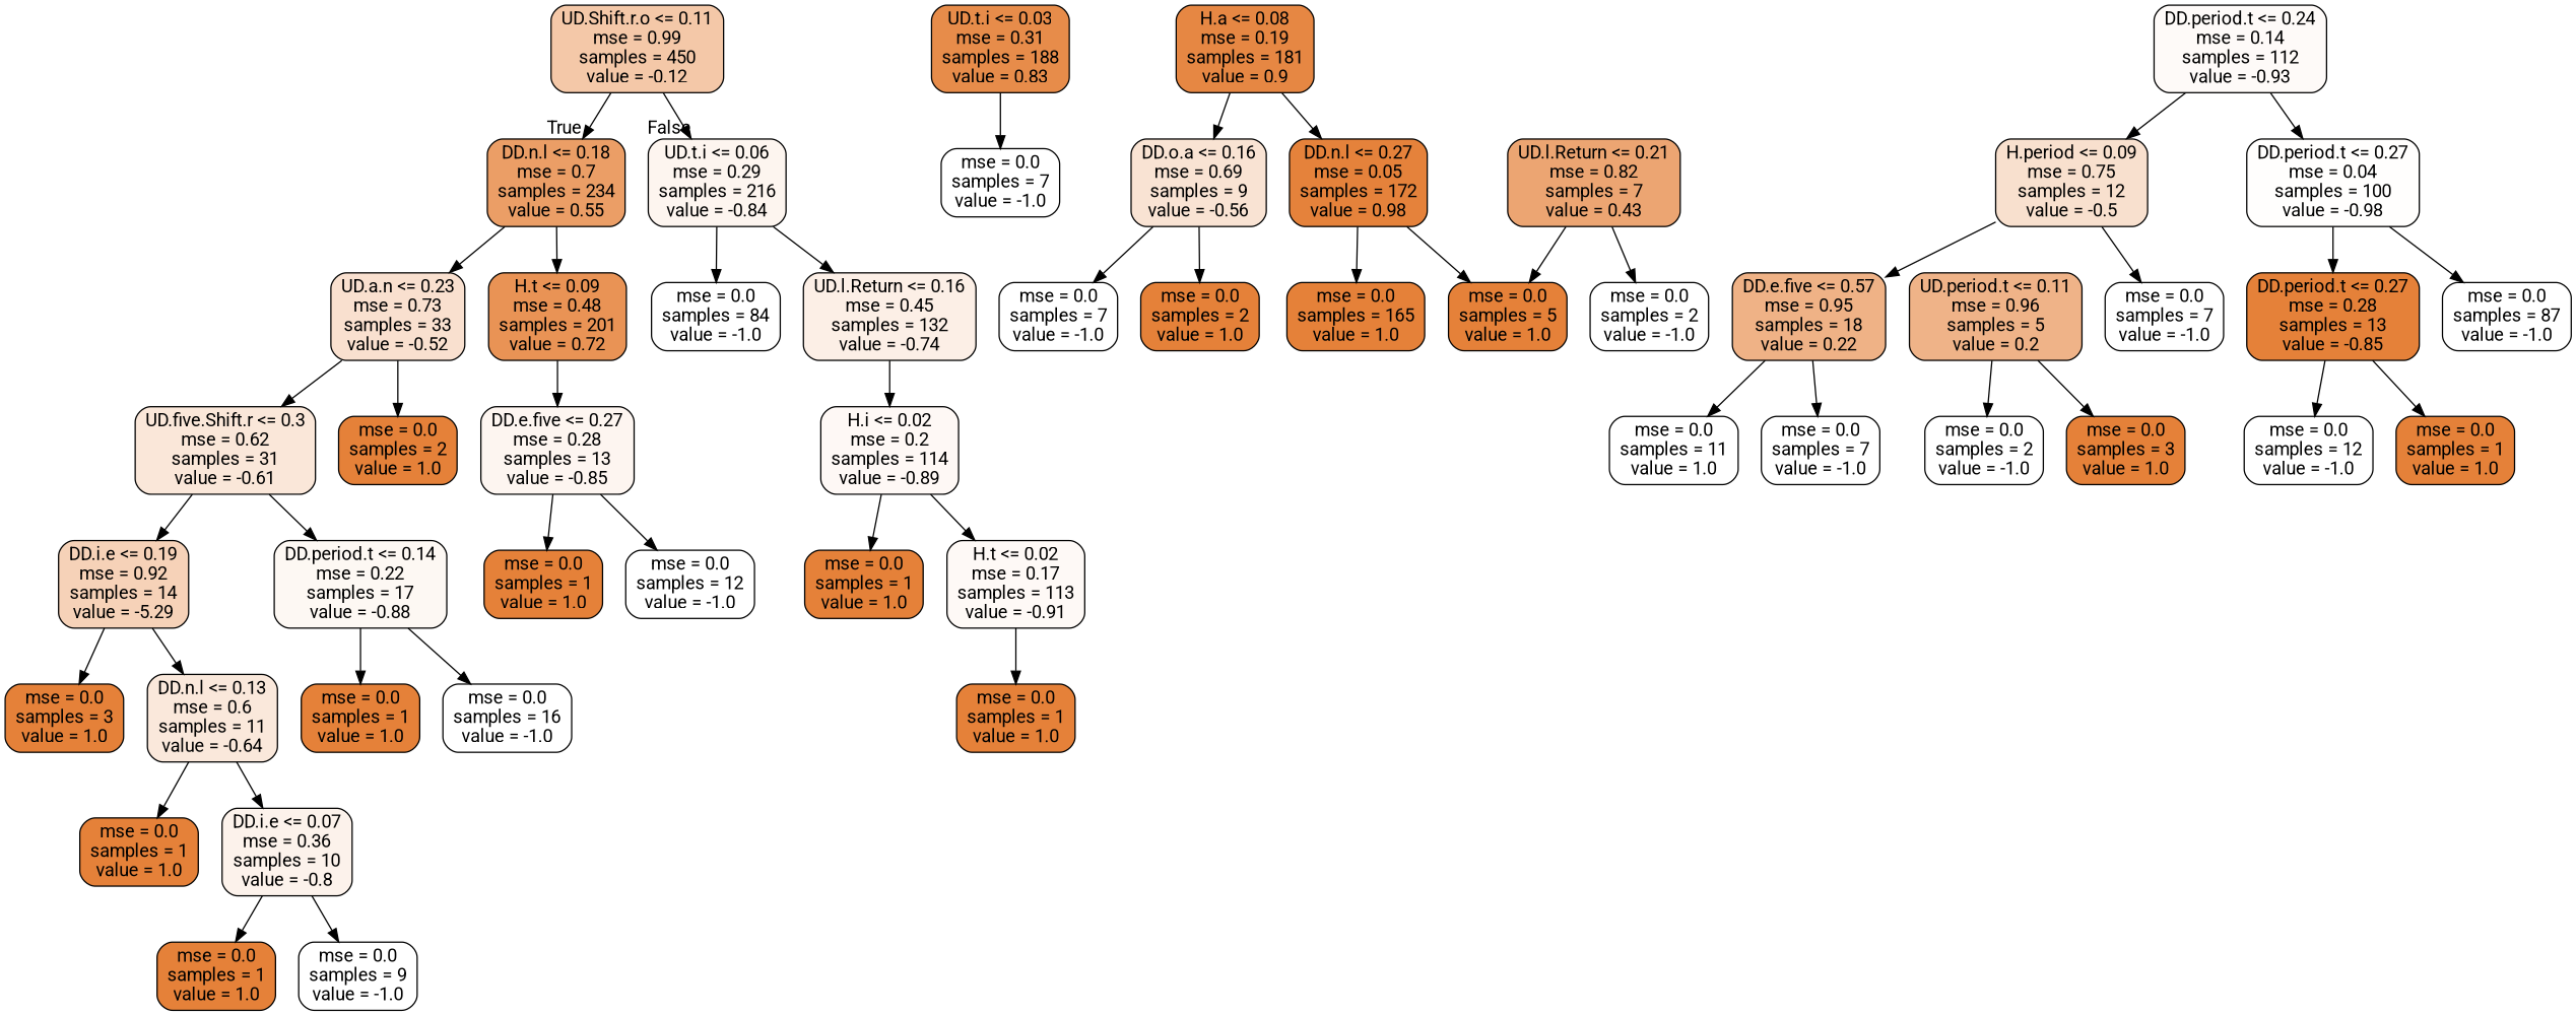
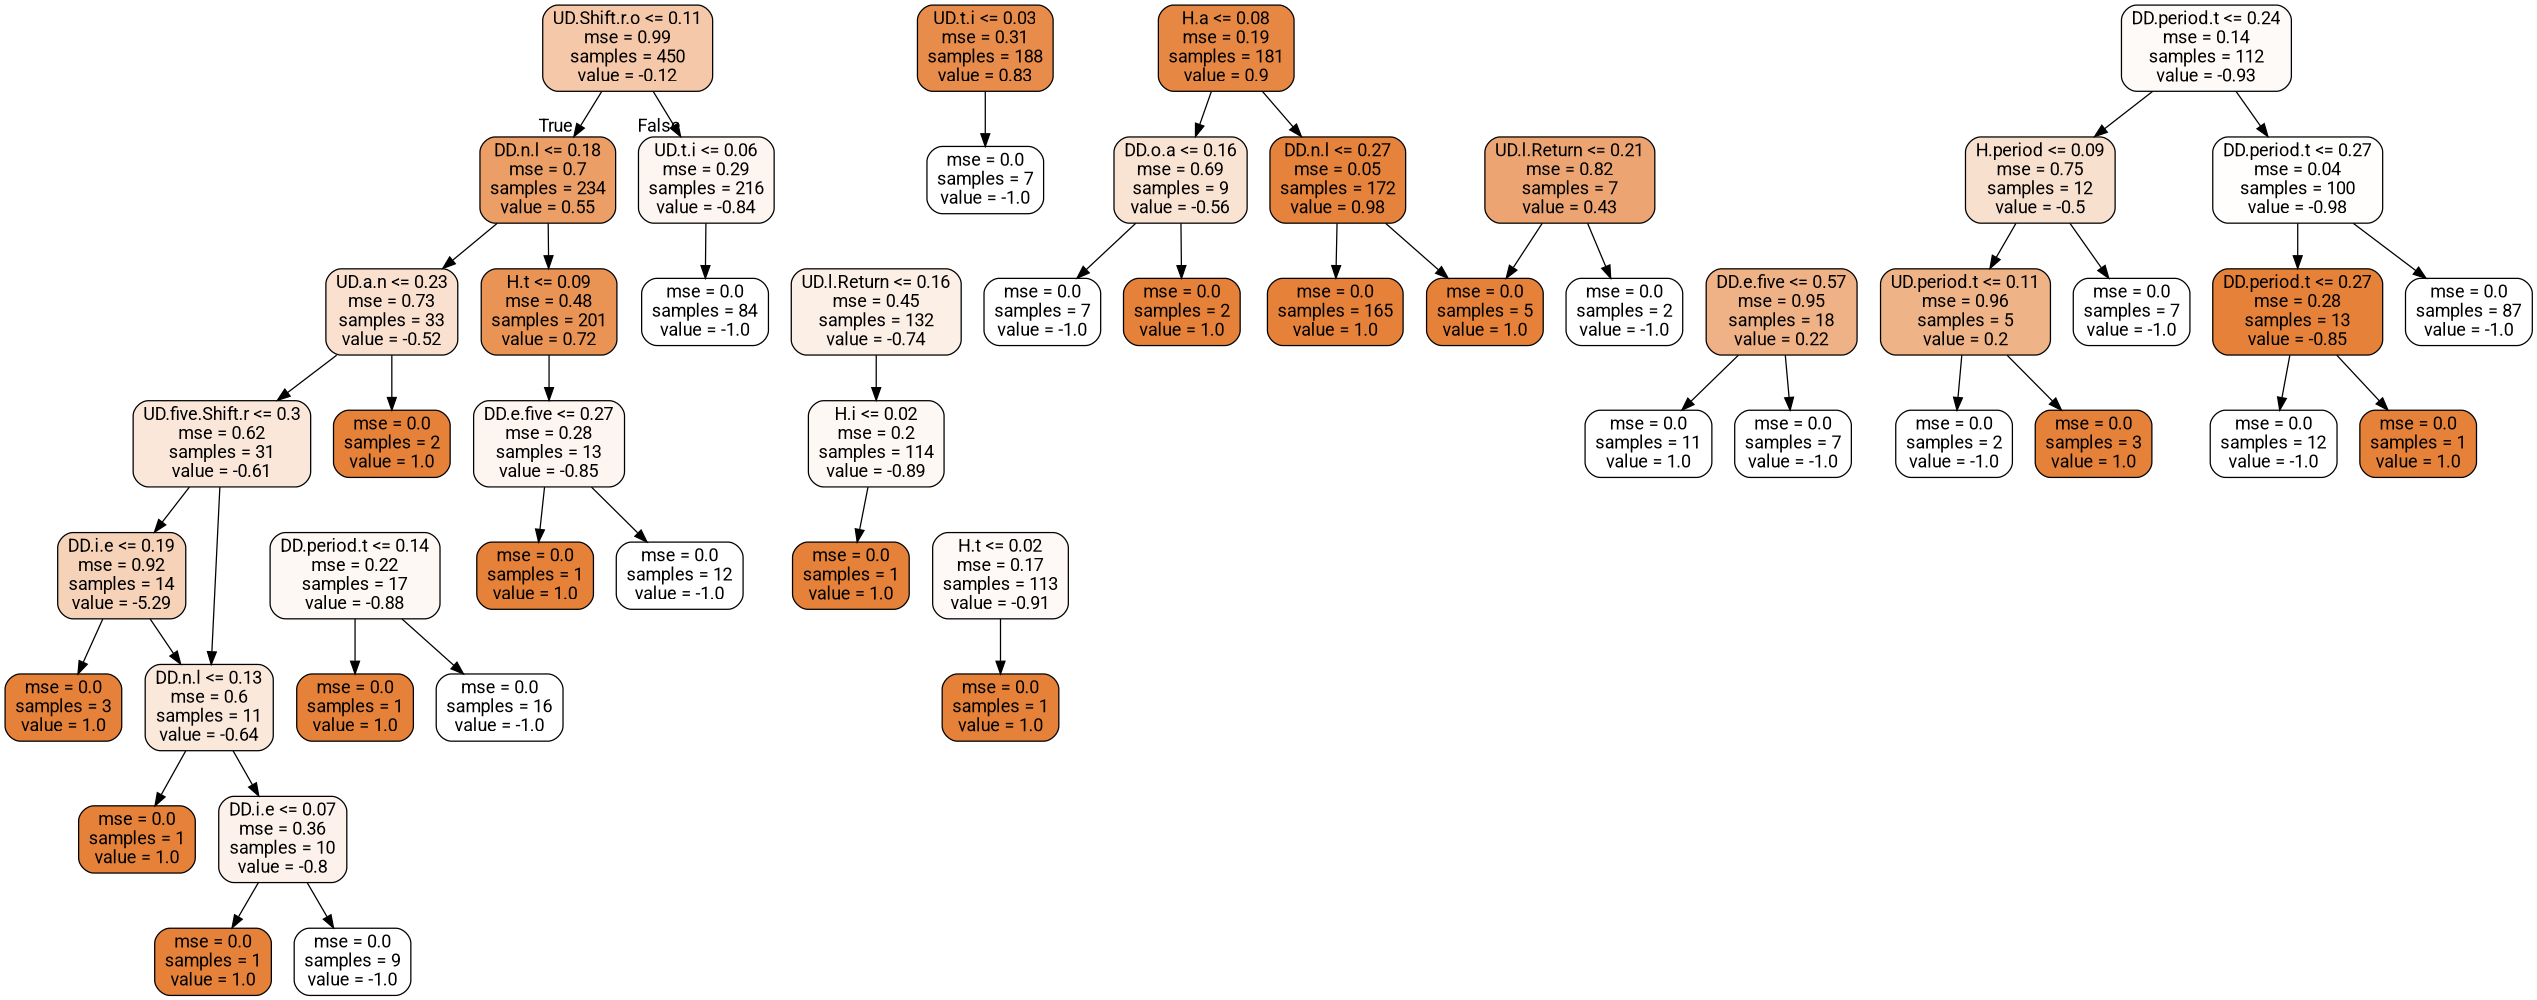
  digraph {
    fontname=Roboto
    node [color=black fillcolor="#e58139" fontname=Roboto shape=box style="filled, rounded"]
    edge [fontname=Roboto]
    n1 [fillcolor="#f4c8a8" label="UD.Shift.r.o <= 0.11\nmse = 0.99\nsamples = 450\nvalue = -0.12"]
    n2 [fillcolor="#eb9e66" label="DD.n.l <= 0.18\nmse = 0.7\nsamples = 234\nvalue = 0.55"]
    n3 [fillcolor="#fdf5ef" label="UD.t.i <= 0.06\nmse = 0.29\nsamples = 216\nvalue = -0.84"]
    n4 [fillcolor="#f9e0cf" label="UD.a.n <= 0.23\nmse = 0.73\nsamples = 33\nvalue = -0.52"]
    n5 [fillcolor="#e99355" label="H.t <= 0.09\nmse = 0.48\nsamples = 201\nvalue = 0.72"]
    n6 [fillcolor="#ffffff" label="mse = 0.0\nsamples = 84\nvalue = -1.0"]
    n7 [fillcolor="#fcefe6" label="UD.l.Return <= 0.16\nmse = 0.45\nsamples = 132\nvalue = -0.74"]
    n8 [fillcolor="#fae7d9" label="UD.five.Shift.r <= 0.3\nmse = 0.62\nsamples = 31\nvalue = -0.61"]
    n9 [label="mse = 0.0\nsamples = 2\nvalue = 1.0"]
    n10 [fillcolor="#fdf5f0" label="DD.e.five <= 0.27\nmse = 0.28\nsamples = 13\nvalue = -0.85"]
    n11 [fillcolor="#f6d2b8" label="DD.i.e <= 0.19\nmse = 0.92\nsamples = 14\nvalue = -5.29"]
    n12 [fillcolor="#fdf8f3" label="DD.period.t <= 0.14\nmse = 0.22\nsamples = 17\nvalue = -0.88"]
    n13 [fillcolor="#fae8db" label="DD.n.l <= 0.13\nmse = 0.6\nsamples = 11\nvalue = -0.64"]
    n14 [label="mse = 0.0\nsamples = 3\nvalue = 1.0"]
    n15 [label="mse = 0.0\nsamples = 1\nvalue = 1.0"]
    n16 [fillcolor="#ffffff" label="mse = 0.0\nsamples = 16\nvalue = -1.0"]
    n17 [label="mse = 0.0\nsamples = 1\nvalue = 1.0"]
    n18 [fillcolor="#fcf2eb" label="DD.i.e <= 0.07\nmse = 0.36\nsamples = 10\nvalue = -0.8"]
    n19 [label="mse = 0.0\nsamples = 1\nvalue = 1.0"]
    n20 [fillcolor="#ffffff" label="mse = 0.0\nsamples = 9\nvalue = -1.0"]
    n21 [fillcolor="#e78c4a" label="UD.t.i <= 0.03\nmse = 0.31\nsamples = 188\nvalue = 0.83"]
    n22 [fillcolor="#ffffff" label="mse = 0.0\nsamples = 7\nvalue = -1.0"]
    n23 [label="mse = 0.0\nsamples = 1\nvalue = 1.0"]
    n24 [fillcolor="#ffffff" label="mse = 0.0\nsamples = 12\nvalue = -1.0"]
    n25 [fillcolor="#e68743" label="H.a <= 0.08\nmse = 0.19\nsamples = 181\nvalue = 0.9"]
    n26 [fillcolor="#f9e3d3" label="DD.o.a <= 0.16\nmse = 0.69\nsamples = 9\nvalue = -0.56"]
    n27 [fillcolor="#e5823b" label="DD.n.l <= 0.27\nmse = 0.05\nsamples = 172\nvalue = 0.98"]
    n28 [fillcolor="#ffffff" label="mse = 0.0\nsamples = 7\nvalue = -1.0"]
    n29 [label="mse = 0.0\nsamples = 2\nvalue = 1.0"]
    n30 [label="mse = 0.0\nsamples = 165\nvalue = 1.0"]
    n31 [label="mse = 0.0\nsamples = 5\nvalue = 1.0"]
    n32 [fillcolor="#eca572" label="UD.l.Return <= 0.21\nmse = 0.82\nsamples = 7\nvalue = 0.43"]
    n33 [fillcolor="#ffffff" label="mse = 0.0\nsamples = 2\nvalue = -1.0"]
    n34 [fillcolor="#fef8f5" label="H.i <= 0.02\nmse = 0.2\nsamples = 114\nvalue = -0.89"]
    n35 [fillcolor="#efb286" label="DD.e.five <= 0.57\nmse = 0.95\nsamples = 18\nvalue = 0.22"]
    n36 [fillcolor="#ffffff" label="mse = 0.0\nsamples = 11\nvalue = 1.0"]
    n37 [fillcolor="#ffffff" label="mse = 0.0\nsamples = 7\nvalue = -1.0"]
    n38 [label="mse = 0.0\nsamples = 1\nvalue = 1.0"]
    n39 [fillcolor="#fef9f6" label="H.t <= 0.02\nmse = 0.17\nsamples = 113\nvalue = -0.91"]
    n40 [label="mse = 0.0\nsamples = 1\nvalue = 1.0"]
    n41 [fillcolor="#fefaf8" label="DD.period.t <= 0.24\nmse = 0.14\nsamples = 112\nvalue = -0.93"]
    n42 [fillcolor="#f8e0ce" label="H.period <= 0.09\nmse = 0.75\nsamples = 12\nvalue = -0.5"]
    n43 [fillcolor="#fffefd" label="DD.period.t <= 0.27\nmse = 0.04\nsamples = 100\nvalue = -0.98"]
    n44 [fillcolor="#efb388" label="UD.period.t <= 0.11\nmse = 0.96\nsamples = 5\nvalue = 0.2"]
    n45 [fillcolor="#ffffff" label="mse = 0.0\nsamples = 7\nvalue = -1.0"]
    n46 [label="DD.period.t <= 0.27\nmse = 0.28\nsamples = 13\nvalue = -0.85"]
    n47 [fillcolor="#ffffff" label="mse = 0.0\nsamples = 87\nvalue = -1.0"]
    n48 [fillcolor="#ffffff" label="mse = 0.0\nsamples = 2\nvalue = -1.0"]
    n49 [label="mse = 0.0\nsamples = 3\nvalue = 1.0"]
    n50 [fillcolor="#ffffff" label="mse = 0.0\nsamples = 12\nvalue = -1.0"]
    n51 [label="mse = 0.0\nsamples = 1\nvalue = 1.0"]
    n1 -> n2 [headlabel=True labelangle=45 labeldistance=2.5]
    n1 -> n3 [headlabel=False labelangle=-45 labeldistance=2.5]
    n2 -> n4
    n2 -> n5
    n3 -> n6
-   n3 -> n7
    n4 -> n8
    n4 -> n9
    n5 -> n10
    n7 -> n34
    n8 -> n11
-   n8 -> n12
+   n8 -> n13
    n10 -> n23
    n10 -> n24
    n11 -> n13
    n11 -> n14
    n12 -> n15
    n12 -> n16
    n13 -> n17
    n13 -> n18
    n18 -> n19
    n18 -> n20
    n21 -> n22
    n25 -> n26
    n25 -> n27
    n26 -> n28
    n26 -> n29
    n27 -> n30
    n27 -> n31
    n32 -> n31
    n32 -> n33
    n34 -> n38
-   n34 -> n39
    n35 -> n36
    n35 -> n37
    n39 -> n40
    n41 -> n42
    n41 -> n43
-   n42 -> n35
+   n42 -> n44
    n42 -> n45
    n43 -> n46
    n43 -> n47
    n44 -> n48
    n44 -> n49
    n46 -> n50
    n46 -> n51
  }
